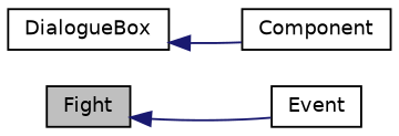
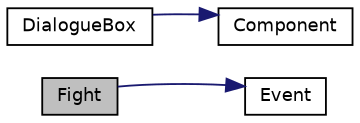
  digraph {
    rankdir=LR
    node [color=black fillcolor=white fontname=Helvetica fontsize=10 shape=record style=filled]
    edge [color=midnightblue dir=back fontname=Helvetica fontsize=10 labelfontname=Helvetica labelfontsize=10 style=solid]
    n1 [fillcolor=grey75 fontcolor=black height=0.2 label=Fight width=0.4]
    n2 [height=0.2 label=Event width=0.4]
    n3 [height=0.2 label=DialogueBox width=0.4]
    n4 [height=0.2 label=Component width=0.4]
-   n1 -> n2
-   n3 -> n4
+   n2 -> n1
+   n4 -> n3
  }
